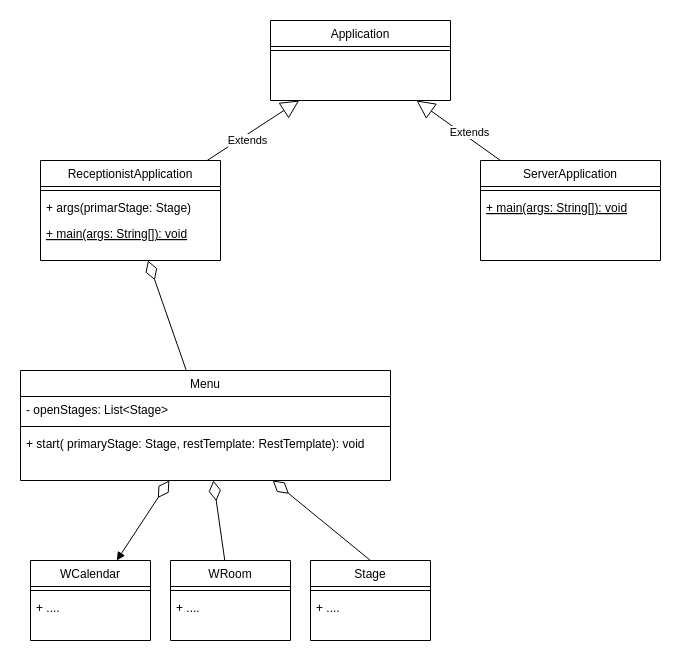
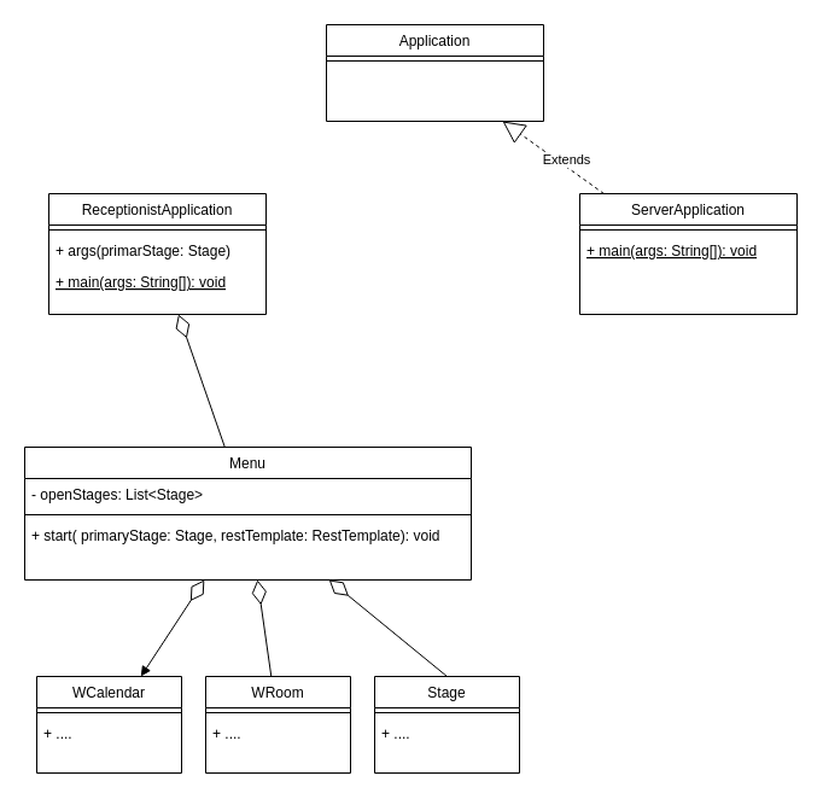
  <mxCell id="0" />
  <mxCell id="1" parent="0" />
  <mxCell id="2" value="ReceptionistApplication" style="swimlane;fontStyle=0;align=center;verticalAlign=top;childLayout=stackLayout;horizontal=1;startSize=26;horizontalStack=0;resizeParent=1;resizeLast=0;collapsible=1;marginBottom=0;rounded=0;shadow=0;strokeWidth=1;" vertex="1" parent="1"><mxGeometry x="40" y="160" width="180" height="100" as="geometry"><mxRectangle x="230" y="140" width="160" height="26" as="alternateBounds" /></mxGeometry></mxCell>
  <mxCell id="3" value="" style="line;html=1;strokeWidth=1;align=left;verticalAlign=middle;spacingTop=-1;spacingLeft=3;spacingRight=3;rotatable=0;labelPosition=right;points=[];portConstraint=eastwest;" vertex="1" parent="2"><mxGeometry y="26" width="180" height="8" as="geometry" /></mxCell>
  <mxCell id="4" value="+ args(primarStage: Stage)" style="text;align=left;verticalAlign=top;spacingLeft=4;spacingRight=4;overflow=hidden;rotatable=0;points=[[0,0.5],[1,0.5]];portConstraint=eastwest;fontStyle=0" vertex="1" parent="2"><mxGeometry y="34" width="180" height="26" as="geometry" /></mxCell>
  <mxCell id="5" value="+ main(args: String[]): void" style="text;align=left;verticalAlign=top;spacingLeft=4;spacingRight=4;overflow=hidden;rotatable=0;points=[[0,0.5],[1,0.5]];portConstraint=eastwest;fontFamily=Helvetica;fontSize=12;fontColor=default;fontStyle=4;" vertex="1" parent="2"><mxGeometry y="60" width="180" height="28" as="geometry" /></mxCell>
  <mxCell id="6" value="Application" style="swimlane;fontStyle=0;align=center;verticalAlign=top;childLayout=stackLayout;horizontal=1;startSize=26;horizontalStack=0;resizeParent=1;resizeLast=0;collapsible=1;marginBottom=0;rounded=0;shadow=0;strokeWidth=1;" vertex="1" parent="1"><mxGeometry x="270" y="20" width="180" height="80" as="geometry"><mxRectangle x="230" y="140" width="160" height="26" as="alternateBounds" /></mxGeometry></mxCell>
  <mxCell id="7" value="" style="line;html=1;strokeWidth=1;align=left;verticalAlign=middle;spacingTop=-1;spacingLeft=3;spacingRight=3;rotatable=0;labelPosition=right;points=[];portConstraint=eastwest;" vertex="1" parent="6"><mxGeometry y="26" width="180" height="8" as="geometry" /></mxCell>
- <mxCell id="8" value="Extends" style="endArrow=block;endSize=16;endFill=0;html=1;rounded=0;" edge="1" parent="1" source="2" target="6"><mxGeometry x="-0.186" y="-5" width="160" relative="1" as="geometry"><mxPoint x="320" y="264" as="sourcePoint" /><mxPoint x="170" y="100" as="targetPoint" /><mxPoint as="offset" /></mxGeometry></mxCell>
  <mxCell id="9" value="Menu" style="swimlane;fontStyle=0;align=center;verticalAlign=top;childLayout=stackLayout;horizontal=1;startSize=26;horizontalStack=0;resizeParent=1;resizeLast=0;collapsible=1;marginBottom=0;rounded=0;shadow=0;strokeWidth=1;" vertex="1" parent="1"><mxGeometry x="20" y="370" width="370" height="110" as="geometry"><mxRectangle x="230" y="140" width="160" height="26" as="alternateBounds" /></mxGeometry></mxCell>
  <mxCell id="10" value="- openStages: List&lt;Stage&gt;" style="text;align=left;verticalAlign=top;spacingLeft=4;spacingRight=4;overflow=hidden;rotatable=0;points=[[0,0.5],[1,0.5]];portConstraint=eastwest;fontStyle=0" vertex="1" parent="9"><mxGeometry y="26" width="370" height="26" as="geometry" /></mxCell>
  <mxCell id="11" value="" style="line;html=1;strokeWidth=1;align=left;verticalAlign=middle;spacingTop=-1;spacingLeft=3;spacingRight=3;rotatable=0;labelPosition=right;points=[];portConstraint=eastwest;" vertex="1" parent="9"><mxGeometry y="52" width="370" height="8" as="geometry" /></mxCell>
  <mxCell id="12" value="+ start( primaryStage: Stage, restTemplate: RestTemplate): void" style="text;align=left;verticalAlign=top;spacingLeft=4;spacingRight=4;overflow=hidden;rotatable=0;points=[[0,0.5],[1,0.5]];portConstraint=eastwest;fontStyle=0" vertex="1" parent="9"><mxGeometry y="60" width="370" height="26" as="geometry" /></mxCell>
  <mxCell id="13" value="" style="endArrow=none;html=1;rounded=0;startArrow=diamondThin;startFill=0;startSize=18;" edge="1" parent="1" source="2" target="9"><mxGeometry width="50" height="50" relative="1" as="geometry"><mxPoint x="323" y="-72" as="sourcePoint" /><mxPoint x="670" y="118" as="targetPoint" /></mxGeometry></mxCell>
  <mxCell id="14" value="WCalendar" style="swimlane;fontStyle=0;align=center;verticalAlign=top;childLayout=stackLayout;horizontal=1;startSize=26;horizontalStack=0;resizeParent=1;resizeLast=0;collapsible=1;marginBottom=0;rounded=0;shadow=0;strokeWidth=1;" vertex="1" parent="1"><mxGeometry x="30" y="560" width="120" height="80" as="geometry"><mxRectangle x="230" y="140" width="160" height="26" as="alternateBounds" /></mxGeometry></mxCell>
  <mxCell id="15" value="" style="line;html=1;strokeWidth=1;align=left;verticalAlign=middle;spacingTop=-1;spacingLeft=3;spacingRight=3;rotatable=0;labelPosition=right;points=[];portConstraint=eastwest;" vertex="1" parent="14"><mxGeometry y="26" width="120" height="8" as="geometry" /></mxCell>
  <mxCell id="16" value="+ ...." style="text;align=left;verticalAlign=top;spacingLeft=4;spacingRight=4;overflow=hidden;rotatable=0;points=[[0,0.5],[1,0.5]];portConstraint=eastwest;fontStyle=0" vertex="1" parent="14"><mxGeometry y="34" width="120" height="26" as="geometry" /></mxCell>
  <mxCell id="17" value="WRoom" style="swimlane;fontStyle=0;align=center;verticalAlign=top;childLayout=stackLayout;horizontal=1;startSize=26;horizontalStack=0;resizeParent=1;resizeLast=0;collapsible=1;marginBottom=0;rounded=0;shadow=0;strokeWidth=1;" vertex="1" parent="1"><mxGeometry x="170" y="560" width="120" height="80" as="geometry"><mxRectangle x="230" y="140" width="160" height="26" as="alternateBounds" /></mxGeometry></mxCell>
  <mxCell id="18" value="" style="line;html=1;strokeWidth=1;align=left;verticalAlign=middle;spacingTop=-1;spacingLeft=3;spacingRight=3;rotatable=0;labelPosition=right;points=[];portConstraint=eastwest;" vertex="1" parent="17"><mxGeometry y="26" width="120" height="8" as="geometry" /></mxCell>
  <mxCell id="19" value="+ ...." style="text;align=left;verticalAlign=top;spacingLeft=4;spacingRight=4;overflow=hidden;rotatable=0;points=[[0,0.5],[1,0.5]];portConstraint=eastwest;fontStyle=0" vertex="1" parent="17"><mxGeometry y="34" width="120" height="26" as="geometry" /></mxCell>
  <mxCell id="20" value="Stage" style="swimlane;fontStyle=0;align=center;verticalAlign=top;childLayout=stackLayout;horizontal=1;startSize=26;horizontalStack=0;resizeParent=1;resizeLast=0;collapsible=1;marginBottom=0;rounded=0;shadow=0;strokeWidth=1;" vertex="1" parent="1"><mxGeometry x="310" y="560" width="120" height="80" as="geometry"><mxRectangle x="230" y="140" width="160" height="26" as="alternateBounds" /></mxGeometry></mxCell>
  <mxCell id="21" value="" style="line;html=1;strokeWidth=1;align=left;verticalAlign=middle;spacingTop=-1;spacingLeft=3;spacingRight=3;rotatable=0;labelPosition=right;points=[];portConstraint=eastwest;" vertex="1" parent="20"><mxGeometry y="26" width="120" height="8" as="geometry" /></mxCell>
  <mxCell id="22" value="+ ...." style="text;align=left;verticalAlign=top;spacingLeft=4;spacingRight=4;overflow=hidden;rotatable=0;points=[[0,0.5],[1,0.5]];portConstraint=eastwest;fontStyle=0" vertex="1" parent="20"><mxGeometry y="34" width="120" height="26" as="geometry" /></mxCell>
  <mxCell id="23" value="" style="endArrow=block;html=1;rounded=0;startArrow=diamondThin;startFill=0;startSize=18;" edge="1" parent="1" source="9" target="14"><mxGeometry width="50" height="50" relative="1" as="geometry"><mxPoint x="80" y="470" as="sourcePoint" /><mxPoint x="191.52" y="591.8" as="targetPoint" /></mxGeometry></mxCell>
  <mxCell id="24" value="" style="endArrow=none;html=1;rounded=0;startArrow=diamondThin;startFill=0;startSize=18;entryX=0.5;entryY=0;entryDx=0;entryDy=0;" edge="1" parent="1" source="9" target="20"><mxGeometry width="50" height="50" relative="1" as="geometry"><mxPoint x="179" y="490" as="sourcePoint" /><mxPoint x="126" y="570" as="targetPoint" /></mxGeometry></mxCell>
  <mxCell id="25" value="" style="endArrow=none;html=1;rounded=0;startArrow=diamondThin;startFill=0;startSize=18;" edge="1" parent="1" source="9" target="17"><mxGeometry width="50" height="50" relative="1" as="geometry"><mxPoint x="189" y="500" as="sourcePoint" /><mxPoint x="136" y="580" as="targetPoint" /></mxGeometry></mxCell>
  <mxCell id="26" value="ServerApplication" style="swimlane;fontStyle=0;align=center;verticalAlign=top;childLayout=stackLayout;horizontal=1;startSize=26;horizontalStack=0;resizeParent=1;resizeLast=0;collapsible=1;marginBottom=0;rounded=0;shadow=0;strokeWidth=1;" vertex="1" parent="1"><mxGeometry x="480" y="160" width="180" height="100" as="geometry"><mxRectangle x="230" y="140" width="160" height="26" as="alternateBounds" /></mxGeometry></mxCell>
  <mxCell id="27" value="" style="line;html=1;strokeWidth=1;align=left;verticalAlign=middle;spacingTop=-1;spacingLeft=3;spacingRight=3;rotatable=0;labelPosition=right;points=[];portConstraint=eastwest;" vertex="1" parent="26"><mxGeometry y="26" width="180" height="8" as="geometry" /></mxCell>
  <mxCell id="28" value="+ main(args: String[]): void" style="text;align=left;verticalAlign=top;spacingLeft=4;spacingRight=4;overflow=hidden;rotatable=0;points=[[0,0.5],[1,0.5]];portConstraint=eastwest;fontFamily=Helvetica;fontSize=12;fontColor=default;fontStyle=4;" vertex="1" parent="26"><mxGeometry y="34" width="180" height="28" as="geometry" /></mxCell>
- <mxCell id="29" value="Extends" style="endArrow=block;endSize=16;endFill=0;html=1;rounded=0;" edge="1" parent="1" source="26" target="6"><mxGeometry x="-0.186" y="-5" width="160" relative="1" as="geometry"><mxPoint x="230" y="171" as="sourcePoint" /><mxPoint x="360" y="100" as="targetPoint" /><mxPoint as="offset" /></mxGeometry></mxCell>
+ <mxCell id="29" value="Extends" style="endArrow=block;endSize=16;endFill=0;html=1;rounded=0;dashed=1;" edge="1" parent="1" source="26" target="6"><mxGeometry x="-0.186" y="-5" width="160" relative="1" as="geometry"><mxPoint x="230" y="171" as="sourcePoint" /><mxPoint x="360" y="100" as="targetPoint" /><mxPoint as="offset" /></mxGeometry></mxCell>
